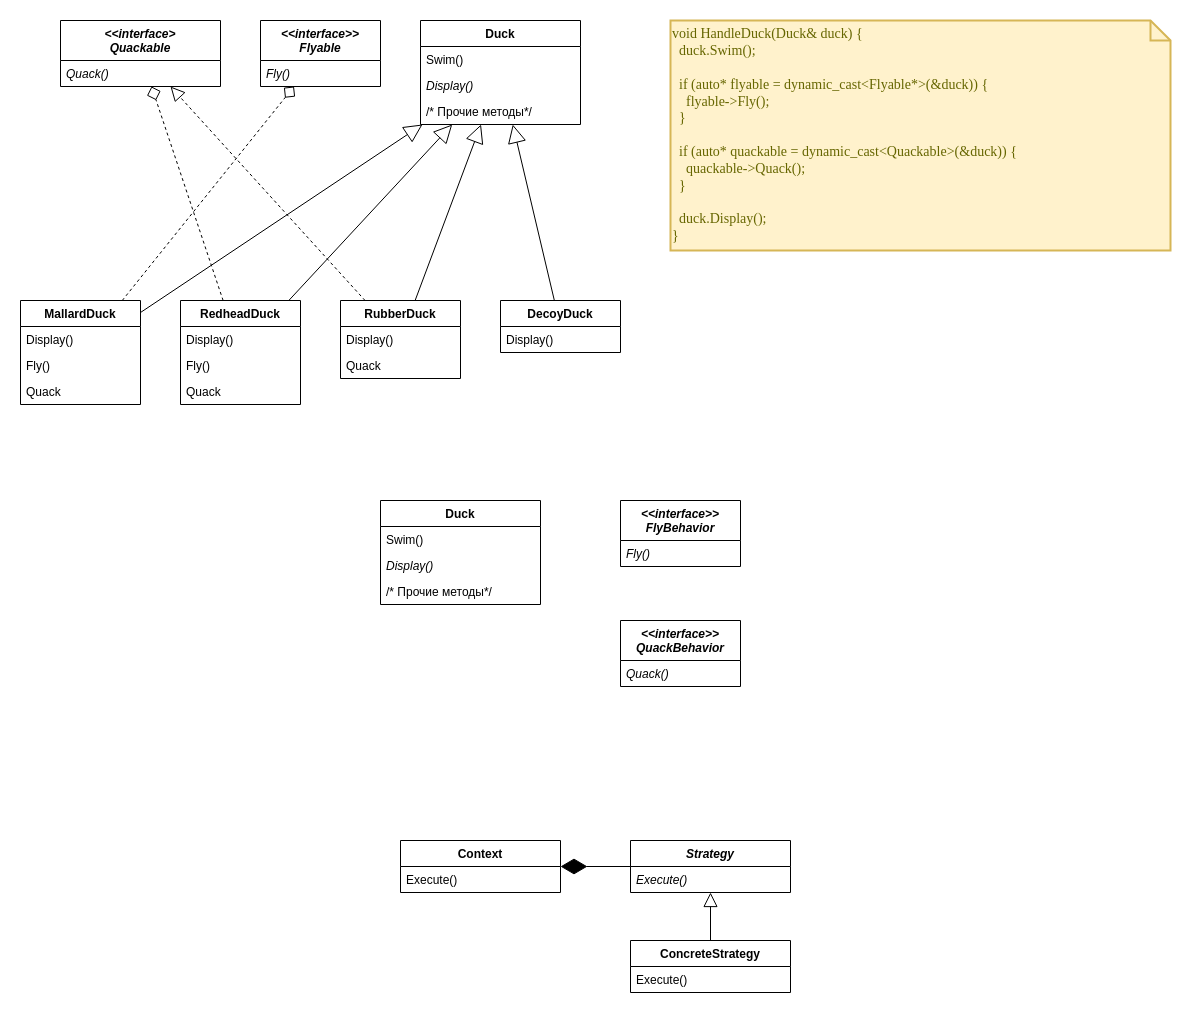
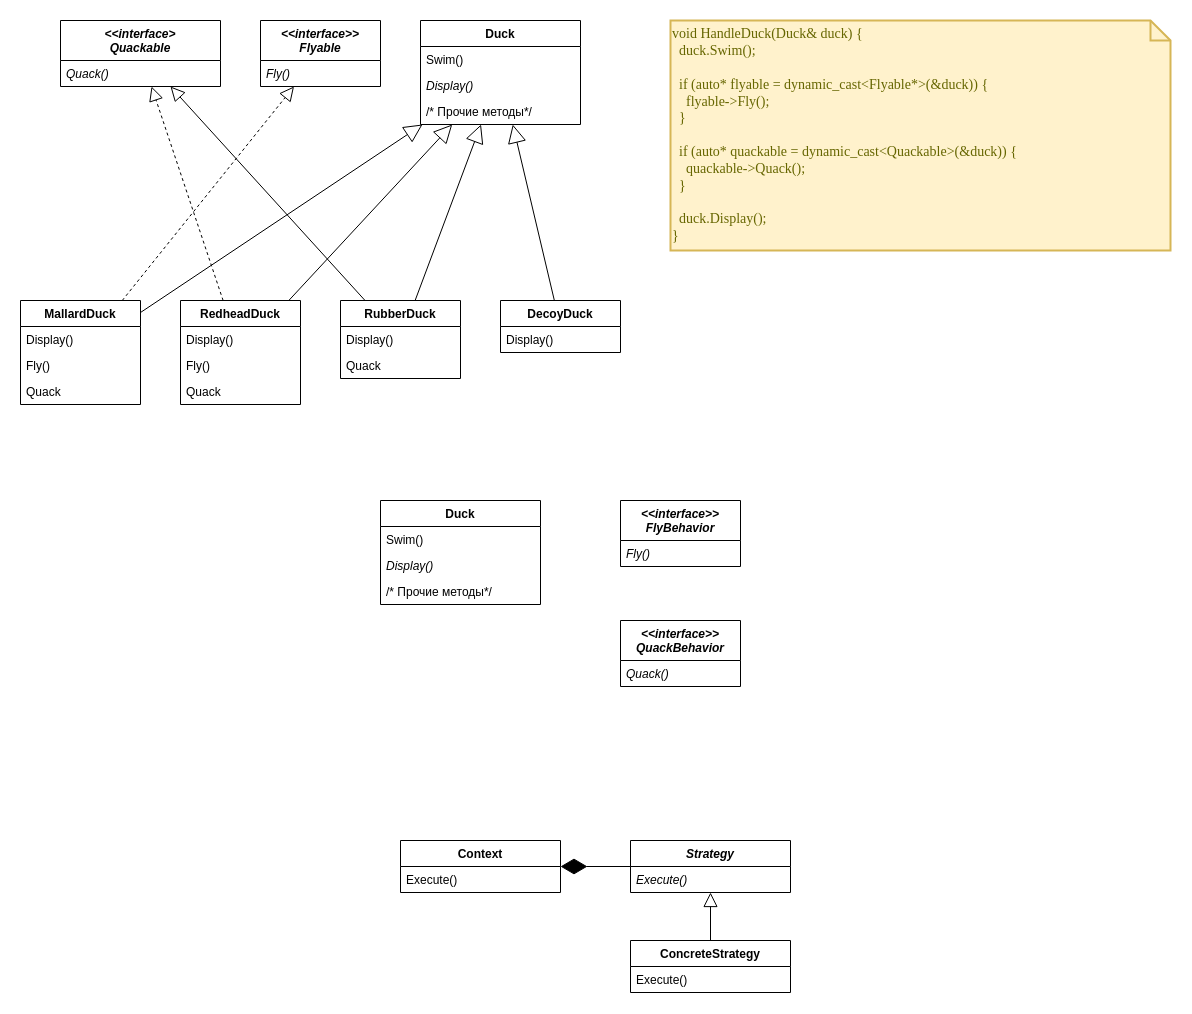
  <mxCell id="0" />
  <mxCell id="1" parent="0" />
  <mxCell id="2" value="&lt;div&gt;&lt;i&gt;&amp;lt;&amp;lt;interface&amp;gt;&lt;/i&gt;&lt;/div&gt;&lt;i&gt;Quackable&lt;/i&gt;" style="swimlane;fontStyle=1;align=center;verticalAlign=top;childLayout=stackLayout;horizontal=1;startSize=40;horizontalStack=0;resizeParent=1;resizeParentMax=0;resizeLast=0;collapsible=1;marginBottom=0;whiteSpace=wrap;html=1;" parent="1" vertex="1"><mxGeometry x="60" y="20" width="160" height="66" as="geometry" /></mxCell>
  <mxCell id="3" value="&lt;i&gt;Quack()&lt;/i&gt;" style="text;strokeColor=none;fillColor=none;align=left;verticalAlign=top;spacingLeft=4;spacingRight=4;overflow=hidden;rotatable=0;points=[[0,0.5],[1,0.5]];portConstraint=eastwest;whiteSpace=wrap;html=1;" parent="2" vertex="1"><mxGeometry y="40" width="160" height="26" as="geometry" /></mxCell>
  <mxCell id="4" value="&lt;div&gt;&lt;i&gt;&amp;lt;&amp;lt;interface&amp;gt;&amp;gt;&lt;/i&gt;&lt;/div&gt;&lt;i&gt;Flyable&lt;/i&gt;" style="swimlane;fontStyle=1;align=center;verticalAlign=top;childLayout=stackLayout;horizontal=1;startSize=40;horizontalStack=0;resizeParent=1;resizeParentMax=0;resizeLast=0;collapsible=1;marginBottom=0;whiteSpace=wrap;html=1;" parent="1" vertex="1"><mxGeometry x="260" y="20" width="120" height="66" as="geometry" /></mxCell>
  <mxCell id="5" value="&lt;i&gt;Fly()&lt;/i&gt;" style="text;strokeColor=none;fillColor=none;align=left;verticalAlign=top;spacingLeft=4;spacingRight=4;overflow=hidden;rotatable=0;points=[[0,0.5],[1,0.5]];portConstraint=eastwest;whiteSpace=wrap;html=1;" parent="4" vertex="1"><mxGeometry y="40" width="120" height="26" as="geometry" /></mxCell>
  <mxCell id="6" value="&lt;span&gt;Duck&lt;/span&gt;" style="swimlane;fontStyle=1;align=center;verticalAlign=top;childLayout=stackLayout;horizontal=1;startSize=26;horizontalStack=0;resizeParent=1;resizeParentMax=0;resizeLast=0;collapsible=1;marginBottom=0;whiteSpace=wrap;html=1;" parent="1" vertex="1"><mxGeometry x="420" y="20" width="160" height="104" as="geometry" /></mxCell>
  <mxCell id="7" value="Swim()" style="text;strokeColor=none;fillColor=none;align=left;verticalAlign=top;spacingLeft=4;spacingRight=4;overflow=hidden;rotatable=0;points=[[0,0.5],[1,0.5]];portConstraint=eastwest;whiteSpace=wrap;html=1;" parent="6" vertex="1"><mxGeometry y="26" width="160" height="26" as="geometry" /></mxCell>
  <mxCell id="8" value="&lt;i&gt;Display()&lt;/i&gt;" style="text;strokeColor=none;fillColor=none;align=left;verticalAlign=top;spacingLeft=4;spacingRight=4;overflow=hidden;rotatable=0;points=[[0,0.5],[1,0.5]];portConstraint=eastwest;whiteSpace=wrap;html=1;" parent="6" vertex="1"><mxGeometry y="52" width="160" height="26" as="geometry" /></mxCell>
  <mxCell id="9" value="/* Прочие методы*/" style="text;strokeColor=none;fillColor=none;align=left;verticalAlign=top;spacingLeft=4;spacingRight=4;overflow=hidden;rotatable=0;points=[[0,0.5],[1,0.5]];portConstraint=eastwest;whiteSpace=wrap;html=1;" parent="6" vertex="1"><mxGeometry y="78" width="160" height="26" as="geometry" /></mxCell>
  <mxCell id="10" value="MallardDuck" style="swimlane;fontStyle=1;align=center;verticalAlign=top;childLayout=stackLayout;horizontal=1;startSize=26;horizontalStack=0;resizeParent=1;resizeParentMax=0;resizeLast=0;collapsible=1;marginBottom=0;whiteSpace=wrap;html=1;" parent="1" vertex="1"><mxGeometry x="20" y="300" width="120" height="104" as="geometry" /></mxCell>
  <mxCell id="11" value="Display()" style="text;strokeColor=none;fillColor=none;align=left;verticalAlign=top;spacingLeft=4;spacingRight=4;overflow=hidden;rotatable=0;points=[[0,0.5],[1,0.5]];portConstraint=eastwest;whiteSpace=wrap;html=1;" parent="10" vertex="1"><mxGeometry y="26" width="120" height="26" as="geometry" /></mxCell>
  <mxCell id="12" value="Fly()" style="text;strokeColor=none;fillColor=none;align=left;verticalAlign=top;spacingLeft=4;spacingRight=4;overflow=hidden;rotatable=0;points=[[0,0.5],[1,0.5]];portConstraint=eastwest;whiteSpace=wrap;html=1;" parent="10" vertex="1"><mxGeometry y="52" width="120" height="26" as="geometry" /></mxCell>
  <mxCell id="13" value="Quack" style="text;strokeColor=none;fillColor=none;align=left;verticalAlign=top;spacingLeft=4;spacingRight=4;overflow=hidden;rotatable=0;points=[[0,0.5],[1,0.5]];portConstraint=eastwest;whiteSpace=wrap;html=1;" parent="10" vertex="1"><mxGeometry y="78" width="120" height="26" as="geometry" /></mxCell>
  <mxCell id="14" value="RedheadDuck" style="swimlane;fontStyle=1;align=center;verticalAlign=top;childLayout=stackLayout;horizontal=1;startSize=26;horizontalStack=0;resizeParent=1;resizeParentMax=0;resizeLast=0;collapsible=1;marginBottom=0;whiteSpace=wrap;html=1;" parent="1" vertex="1"><mxGeometry x="180" y="300" width="120" height="104" as="geometry" /></mxCell>
  <mxCell id="15" value="Display()" style="text;strokeColor=none;fillColor=none;align=left;verticalAlign=top;spacingLeft=4;spacingRight=4;overflow=hidden;rotatable=0;points=[[0,0.5],[1,0.5]];portConstraint=eastwest;whiteSpace=wrap;html=1;" parent="14" vertex="1"><mxGeometry y="26" width="120" height="26" as="geometry" /></mxCell>
  <mxCell id="16" value="Fly()" style="text;strokeColor=none;fillColor=none;align=left;verticalAlign=top;spacingLeft=4;spacingRight=4;overflow=hidden;rotatable=0;points=[[0,0.5],[1,0.5]];portConstraint=eastwest;whiteSpace=wrap;html=1;" parent="14" vertex="1"><mxGeometry y="52" width="120" height="26" as="geometry" /></mxCell>
  <mxCell id="17" value="Quack" style="text;strokeColor=none;fillColor=none;align=left;verticalAlign=top;spacingLeft=4;spacingRight=4;overflow=hidden;rotatable=0;points=[[0,0.5],[1,0.5]];portConstraint=eastwest;whiteSpace=wrap;html=1;" parent="14" vertex="1"><mxGeometry y="78" width="120" height="26" as="geometry" /></mxCell>
  <mxCell id="18" value="RubberDuck" style="swimlane;fontStyle=1;align=center;verticalAlign=top;childLayout=stackLayout;horizontal=1;startSize=26;horizontalStack=0;resizeParent=1;resizeParentMax=0;resizeLast=0;collapsible=1;marginBottom=0;whiteSpace=wrap;html=1;" parent="1" vertex="1"><mxGeometry x="340" y="300" width="120" height="78" as="geometry" /></mxCell>
  <mxCell id="19" value="Display()" style="text;strokeColor=none;fillColor=none;align=left;verticalAlign=top;spacingLeft=4;spacingRight=4;overflow=hidden;rotatable=0;points=[[0,0.5],[1,0.5]];portConstraint=eastwest;whiteSpace=wrap;html=1;" parent="18" vertex="1"><mxGeometry y="26" width="120" height="26" as="geometry" /></mxCell>
  <mxCell id="20" value="Quack" style="text;strokeColor=none;fillColor=none;align=left;verticalAlign=top;spacingLeft=4;spacingRight=4;overflow=hidden;rotatable=0;points=[[0,0.5],[1,0.5]];portConstraint=eastwest;whiteSpace=wrap;html=1;" parent="18" vertex="1"><mxGeometry y="52" width="120" height="26" as="geometry" /></mxCell>
  <mxCell id="21" value="DecoyDuck" style="swimlane;fontStyle=1;align=center;verticalAlign=top;childLayout=stackLayout;horizontal=1;startSize=26;horizontalStack=0;resizeParent=1;resizeParentMax=0;resizeLast=0;collapsible=1;marginBottom=0;whiteSpace=wrap;html=1;" parent="1" vertex="1"><mxGeometry x="500" y="300" width="120" height="52" as="geometry" /></mxCell>
  <mxCell id="22" value="Display()" style="text;strokeColor=none;fillColor=none;align=left;verticalAlign=top;spacingLeft=4;spacingRight=4;overflow=hidden;rotatable=0;points=[[0,0.5],[1,0.5]];portConstraint=eastwest;whiteSpace=wrap;html=1;" parent="21" vertex="1"><mxGeometry y="26" width="120" height="26" as="geometry" /></mxCell>
  <mxCell id="23" value="" style="endArrow=block;endSize=16;endFill=0;html=1;rounded=0;" parent="1" source="21" target="6" edge="1"><mxGeometry width="160" relative="1" as="geometry"><mxPoint x="470" y="190" as="sourcePoint" /><mxPoint x="630" y="190" as="targetPoint" /></mxGeometry></mxCell>
  <mxCell id="24" value="" style="endArrow=block;endSize=16;endFill=0;html=1;rounded=0;" parent="1" source="18" target="6" edge="1"><mxGeometry width="160" relative="1" as="geometry"><mxPoint x="470" y="190" as="sourcePoint" /><mxPoint x="630" y="190" as="targetPoint" /></mxGeometry></mxCell>
  <mxCell id="25" value="" style="endArrow=block;endSize=16;endFill=0;html=1;rounded=0;" parent="1" source="14" target="6" edge="1"><mxGeometry width="160" relative="1" as="geometry"><mxPoint x="470" y="190" as="sourcePoint" /><mxPoint x="630" y="190" as="targetPoint" /></mxGeometry></mxCell>
  <mxCell id="26" value="" style="endArrow=block;endSize=16;endFill=0;html=1;rounded=0;" parent="1" source="10" target="6" edge="1"><mxGeometry width="160" relative="1" as="geometry"><mxPoint x="470" y="190" as="sourcePoint" /><mxPoint x="630" y="190" as="targetPoint" /></mxGeometry></mxCell>
- <mxCell id="27" value="" style="endArrow=diamond;dashed=1;endFill=0;endSize=12;html=1;rounded=0;" parent="1" source="14" target="2" edge="1"><mxGeometry width="160" relative="1" as="geometry"><mxPoint x="70" y="160" as="sourcePoint" /><mxPoint x="230" y="160" as="targetPoint" /></mxGeometry></mxCell>
- <mxCell id="28" value="" style="endArrow=block;dashed=1;endFill=0;endSize=12;html=1;rounded=0;" parent="1" source="18" target="2" edge="1"><mxGeometry width="160" relative="1" as="geometry"><mxPoint x="70" y="160" as="sourcePoint" /><mxPoint x="230" y="160" as="targetPoint" /></mxGeometry></mxCell>
- <mxCell id="29" value="" style="endArrow=diamond;dashed=1;endFill=0;endSize=12;html=1;rounded=0;" parent="1" source="10" target="4" edge="1"><mxGeometry width="160" relative="1" as="geometry"><mxPoint x="70" y="160" as="sourcePoint" /><mxPoint x="230" y="160" as="targetPoint" /></mxGeometry></mxCell>
+ <mxCell id="27" value="" style="endArrow=block;dashed=1;endFill=0;endSize=12;html=1;rounded=0;" parent="1" source="14" target="2" edge="1"><mxGeometry width="160" relative="1" as="geometry"><mxPoint x="70" y="160" as="sourcePoint" /><mxPoint x="230" y="160" as="targetPoint" /></mxGeometry></mxCell>
+ <mxCell id="28" value="" style="endArrow=block;dashed=0;endFill=0;endSize=12;html=1;rounded=0;" parent="1" source="18" target="2" edge="1"><mxGeometry width="160" relative="1" as="geometry"><mxPoint x="70" y="160" as="sourcePoint" /><mxPoint x="230" y="160" as="targetPoint" /></mxGeometry></mxCell>
+ <mxCell id="29" value="" style="endArrow=block;dashed=1;endFill=0;endSize=12;html=1;rounded=0;" parent="1" source="10" target="4" edge="1"><mxGeometry width="160" relative="1" as="geometry"><mxPoint x="70" y="160" as="sourcePoint" /><mxPoint x="230" y="160" as="targetPoint" /></mxGeometry></mxCell>
  <mxCell id="30" value="&lt;div&gt;&lt;font&gt;void HandleDuck(Duck&amp;amp; duck) {&lt;/font&gt;&lt;/div&gt;&lt;div&gt;&lt;font&gt;&amp;nbsp;&lt;/font&gt;&lt;font&gt; duck.Swim();&lt;/font&gt;&lt;/div&gt;&lt;div&gt;&lt;font&gt;&lt;br&gt;&lt;/font&gt;&lt;/div&gt;&lt;font&gt;&amp;nbsp; if (auto* flyable = dynamic_cast&amp;lt;Flyable*&amp;gt;(&amp;amp;duck)) {&lt;/font&gt;&lt;div&gt;&lt;font&gt;&amp;nbsp; &amp;nbsp; flyable-&amp;gt;Fly();&lt;br&gt;&lt;/font&gt;&lt;div&gt;&lt;font&gt;&amp;nbsp; }&lt;/font&gt;&lt;/div&gt;&lt;/div&gt;&lt;div&gt;&lt;font&gt;&lt;br&gt;&lt;/font&gt;&lt;/div&gt;&lt;div&gt;&lt;font&gt;&amp;nbsp; if (auto* quackable = dynamic_cast&amp;lt;Quackable&amp;gt;(&amp;amp;duck)) {&lt;/font&gt;&lt;/div&gt;&lt;div&gt;&lt;font&gt;&amp;nbsp; &amp;nbsp; quackable-&amp;gt;Quack();&lt;/font&gt;&lt;/div&gt;&lt;div&gt;&lt;font&gt;&amp;nbsp; }&lt;/font&gt;&lt;/div&gt;&lt;div&gt;&lt;font&gt;&lt;br&gt;&lt;/font&gt;&lt;/div&gt;&lt;div&gt;&lt;font&gt;&amp;nbsp; duck.Display();&lt;/font&gt;&lt;/div&gt;&lt;div&gt;&lt;font&gt;}&lt;/font&gt;&lt;/div&gt;" style="shape=note;strokeWidth=2;fontSize=14;size=20;whiteSpace=wrap;html=1;fillColor=#fff2cc;strokeColor=#d6b656;fontColor=#666600;align=left;fontFamily=Lucida Console;" parent="1" vertex="1"><mxGeometry x="670" y="20" width="500" height="230" as="geometry" /></mxCell>
  <mxCell id="31" value="&lt;span&gt;Duck&lt;/span&gt;" style="swimlane;fontStyle=1;align=center;verticalAlign=top;childLayout=stackLayout;horizontal=1;startSize=26;horizontalStack=0;resizeParent=1;resizeParentMax=0;resizeLast=0;collapsible=1;marginBottom=0;whiteSpace=wrap;html=1;" parent="1" vertex="1"><mxGeometry x="380" y="500" width="160" height="104" as="geometry" /></mxCell>
  <mxCell id="32" value="Swim()" style="text;strokeColor=none;fillColor=none;align=left;verticalAlign=top;spacingLeft=4;spacingRight=4;overflow=hidden;rotatable=0;points=[[0,0.5],[1,0.5]];portConstraint=eastwest;whiteSpace=wrap;html=1;" parent="31" vertex="1"><mxGeometry y="26" width="160" height="26" as="geometry" /></mxCell>
  <mxCell id="33" value="&lt;i&gt;Display()&lt;/i&gt;" style="text;strokeColor=none;fillColor=none;align=left;verticalAlign=top;spacingLeft=4;spacingRight=4;overflow=hidden;rotatable=0;points=[[0,0.5],[1,0.5]];portConstraint=eastwest;whiteSpace=wrap;html=1;" parent="31" vertex="1"><mxGeometry y="52" width="160" height="26" as="geometry" /></mxCell>
  <mxCell id="34" value="/* Прочие методы*/" style="text;strokeColor=none;fillColor=none;align=left;verticalAlign=top;spacingLeft=4;spacingRight=4;overflow=hidden;rotatable=0;points=[[0,0.5],[1,0.5]];portConstraint=eastwest;whiteSpace=wrap;html=1;" parent="31" vertex="1"><mxGeometry y="78" width="160" height="26" as="geometry" /></mxCell>
  <mxCell id="35" value="&lt;div&gt;&lt;i&gt;&amp;lt;&amp;lt;interface&amp;gt;&amp;gt;&lt;/i&gt;&lt;/div&gt;&lt;i&gt;FlyBehavior&lt;/i&gt;" style="swimlane;fontStyle=1;align=center;verticalAlign=top;childLayout=stackLayout;horizontal=1;startSize=40;horizontalStack=0;resizeParent=1;resizeParentMax=0;resizeLast=0;collapsible=1;marginBottom=0;whiteSpace=wrap;html=1;" parent="1" vertex="1"><mxGeometry x="620" y="500" width="120" height="66" as="geometry" /></mxCell>
  <mxCell id="36" value="&lt;i&gt;Fly()&lt;/i&gt;" style="text;strokeColor=none;fillColor=none;align=left;verticalAlign=top;spacingLeft=4;spacingRight=4;overflow=hidden;rotatable=0;points=[[0,0.5],[1,0.5]];portConstraint=eastwest;whiteSpace=wrap;html=1;" parent="35" vertex="1"><mxGeometry y="40" width="120" height="26" as="geometry" /></mxCell>
  <mxCell id="37" value="&lt;div&gt;&lt;i&gt;&amp;lt;&amp;lt;interface&amp;gt;&amp;gt;&lt;/i&gt;&lt;/div&gt;&lt;i&gt;QuackBehavior&lt;/i&gt;" style="swimlane;fontStyle=1;align=center;verticalAlign=top;childLayout=stackLayout;horizontal=1;startSize=40;horizontalStack=0;resizeParent=1;resizeParentMax=0;resizeLast=0;collapsible=1;marginBottom=0;whiteSpace=wrap;html=1;" parent="1" vertex="1"><mxGeometry x="620" y="620" width="120" height="66" as="geometry" /></mxCell>
  <mxCell id="38" value="&lt;i&gt;Quack()&lt;/i&gt;" style="text;strokeColor=none;fillColor=none;align=left;verticalAlign=top;spacingLeft=4;spacingRight=4;overflow=hidden;rotatable=0;points=[[0,0.5],[1,0.5]];portConstraint=eastwest;whiteSpace=wrap;html=1;" parent="37" vertex="1"><mxGeometry y="40" width="120" height="26" as="geometry" /></mxCell>
  <mxCell id="39" value="Context" style="swimlane;fontStyle=1;align=center;verticalAlign=top;childLayout=stackLayout;horizontal=1;startSize=26;horizontalStack=0;resizeParent=1;resizeParentMax=0;resizeLast=0;collapsible=1;marginBottom=0;whiteSpace=wrap;html=1;" vertex="1" parent="1"><mxGeometry x="400" y="840" width="160" height="52" as="geometry" /></mxCell>
  <mxCell id="40" value="Execute()" style="text;strokeColor=none;fillColor=none;align=left;verticalAlign=top;spacingLeft=4;spacingRight=4;overflow=hidden;rotatable=0;points=[[0,0.5],[1,0.5]];portConstraint=eastwest;whiteSpace=wrap;html=1;" vertex="1" parent="39"><mxGeometry y="26" width="160" height="26" as="geometry" /></mxCell>
  <mxCell id="41" value="&lt;i&gt;Strategy&lt;/i&gt;" style="swimlane;fontStyle=1;align=center;verticalAlign=top;childLayout=stackLayout;horizontal=1;startSize=26;horizontalStack=0;resizeParent=1;resizeParentMax=0;resizeLast=0;collapsible=1;marginBottom=0;whiteSpace=wrap;html=1;" vertex="1" parent="1"><mxGeometry x="630" y="840" width="160" height="52" as="geometry" /></mxCell>
  <mxCell id="42" value="Execute()" style="text;strokeColor=none;fillColor=none;align=left;verticalAlign=top;spacingLeft=4;spacingRight=4;overflow=hidden;rotatable=0;points=[[0,0.5],[1,0.5]];portConstraint=eastwest;whiteSpace=wrap;html=1;fontStyle=2" vertex="1" parent="41"><mxGeometry y="26" width="160" height="26" as="geometry" /></mxCell>
  <mxCell id="43" value="ConcreteStrategy" style="swimlane;fontStyle=1;align=center;verticalAlign=top;childLayout=stackLayout;horizontal=1;startSize=26;horizontalStack=0;resizeParent=1;resizeParentMax=0;resizeLast=0;collapsible=1;marginBottom=0;whiteSpace=wrap;html=1;" vertex="1" parent="1"><mxGeometry x="630" y="940" width="160" height="52" as="geometry" /></mxCell>
  <mxCell id="44" value="Execute()" style="text;strokeColor=none;fillColor=none;align=left;verticalAlign=top;spacingLeft=4;spacingRight=4;overflow=hidden;rotatable=0;points=[[0,0.5],[1,0.5]];portConstraint=eastwest;whiteSpace=wrap;html=1;fontStyle=0" vertex="1" parent="43"><mxGeometry y="26" width="160" height="26" as="geometry" /></mxCell>
  <mxCell id="45" value="" style="endArrow=diamondThin;endFill=1;endSize=24;html=1;rounded=0;" edge="1" parent="1" source="41" target="39"><mxGeometry width="160" relative="1" as="geometry"><mxPoint x="400" y="1050" as="sourcePoint" /><mxPoint x="560" y="1050" as="targetPoint" /></mxGeometry></mxCell>
  <mxCell id="46" value="" style="endArrow=block;dashed=0;endFill=0;endSize=12;html=1;rounded=0;" edge="1" parent="1" source="43" target="41"><mxGeometry width="160" relative="1" as="geometry"><mxPoint x="780" y="910" as="sourcePoint" /><mxPoint x="940" y="910" as="targetPoint" /></mxGeometry></mxCell>
